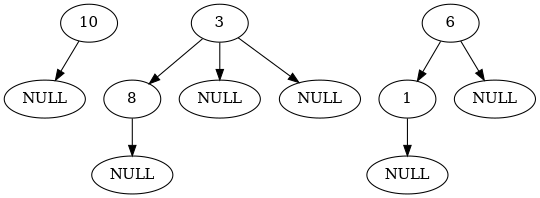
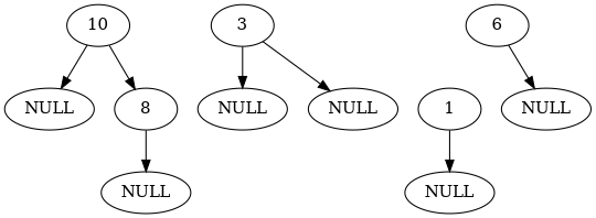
  digraph {
    10
    8
    n3 [label=NULL]
    n4 [label=NULL]
    6
    1
    n7 [label=NULL]
    n8 [label=NULL]
    n9 [label=NULL]
    3
    n11 [label=NULL]
-   3 -> 8
+   10 -> 8
    10 -> n3
    8 -> n4
-   6 -> 1
    6 -> n7
    1 -> n8
    3 -> n9
    3 -> n11
  }
